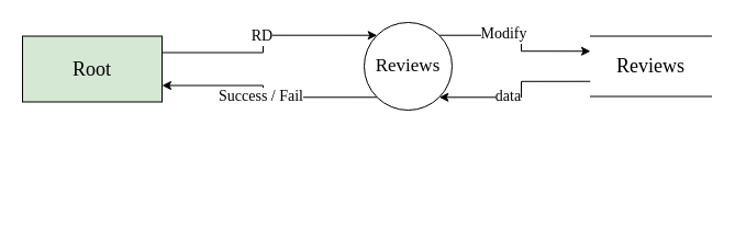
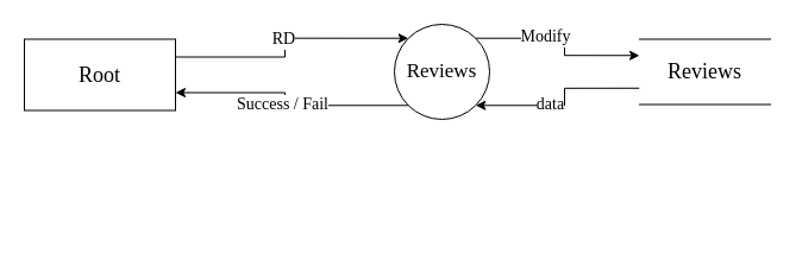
  <mxCell id="0" />
  <mxCell id="1" parent="0" />
  <mxCell id="2" value="" style="edgeStyle=orthogonalEdgeStyle;rounded=0;orthogonalLoop=1;jettySize=auto;html=1;fontFamily=Times New Roman;fontSize=16;entryX=0.25;entryY=1;entryDx=0;entryDy=0;exitX=1;exitY=0;exitDx=0;exitDy=0;" parent="1" edge="1"><mxGeometry relative="1" as="geometry"><mxPoint x="577" y="60" as="targetPoint" /></mxGeometry></mxCell>
  <mxCell id="3" style="edgeStyle=orthogonalEdgeStyle;rounded=0;orthogonalLoop=1;jettySize=auto;html=1;exitX=0.75;exitY=1;exitDx=0;exitDy=0;entryX=1;entryY=1;entryDx=0;entryDy=0;fontFamily=Times New Roman;fontSize=16;" parent="1" edge="1"><mxGeometry relative="1" as="geometry"><Array as="points"><mxPoint x="637" y="207" /></Array><mxPoint x="637" y="60" as="sourcePoint" /></mxGeometry></mxCell>
- <mxCell id="4" value="&lt;font style=&quot;font-size: 18px&quot;&gt;Root&lt;/font&gt;" style="rounded=0;whiteSpace=wrap;html=1;fontFamily=Times New Roman;fillColor=#d5e8d4;" parent="1" vertex="1"><mxGeometry x="20" y="32.5" width="127" height="60" as="geometry" /></mxCell>
+ <mxCell id="4" value="&lt;font style=&quot;font-size: 18px&quot;&gt;Root&lt;/font&gt;" style="rounded=0;whiteSpace=wrap;html=1;fontFamily=Times New Roman;" parent="1" vertex="1"><mxGeometry x="20" y="32.5" width="127" height="60" as="geometry" /></mxCell>
  <mxCell id="5" style="edgeStyle=orthogonalEdgeStyle;rounded=0;orthogonalLoop=1;jettySize=auto;html=1;exitX=1;exitY=0;exitDx=0;exitDy=0;entryX=0;entryY=0.25;entryDx=0;entryDy=0;fontSize=17;elbow=vertical;fontFamily=Times New Roman;" parent="1" source="9" target="12" edge="1"><mxGeometry relative="1" as="geometry" /></mxCell>
  <mxCell id="6" value="Modify" style="edgeLabel;html=1;align=center;verticalAlign=middle;resizable=0;points=[];fontSize=14;fontFamily=Times New Roman;" parent="5" connectable="0" vertex="1"><mxGeometry x="-0.239" y="1" relative="1" as="geometry"><mxPoint as="offset" /></mxGeometry></mxCell>
  <mxCell id="7" style="rounded=0;orthogonalLoop=1;jettySize=auto;html=1;exitX=0;exitY=1;exitDx=0;exitDy=0;fontSize=17;startArrow=none;startFill=0;endArrow=classic;endFill=1;entryX=1;entryY=0.75;entryDx=0;entryDy=0;edgeStyle=orthogonalEdgeStyle;fontFamily=Times New Roman;" parent="1" source="9" target="4" edge="1"><mxGeometry relative="1" as="geometry"><mxPoint x="251" y="80" as="targetPoint" /></mxGeometry></mxCell>
  <mxCell id="8" value="Success / Fail" style="edgeLabel;html=1;align=center;verticalAlign=middle;resizable=0;points=[];fontSize=14;fontFamily=Times New Roman;" parent="7" connectable="0" vertex="1"><mxGeometry x="-0.829" y="2" relative="1" as="geometry"><mxPoint x="-88" y="-3" as="offset" /></mxGeometry></mxCell>
  <mxCell id="9" value="&lt;p&gt;&lt;span style=&quot;line-height: 1.1&quot;&gt;&lt;font style=&quot;font-size: 17px&quot;&gt;Reviews&lt;/font&gt;&lt;/span&gt;&lt;/p&gt;" style="ellipse;whiteSpace=wrap;html=1;aspect=fixed;shadow=0;sketch=0;rotation=0;fontFamily=Times New Roman;" parent="1" vertex="1"><mxGeometry x="331" y="20" width="80" height="80" as="geometry" /></mxCell>
  <mxCell id="10" style="edgeStyle=orthogonalEdgeStyle;rounded=0;orthogonalLoop=1;jettySize=auto;html=1;exitX=0;exitY=0.75;exitDx=0;exitDy=0;entryX=1;entryY=1;entryDx=0;entryDy=0;fontSize=17;elbow=vertical;fontFamily=Times New Roman;" parent="1" source="12" target="9" edge="1"><mxGeometry relative="1" as="geometry" /></mxCell>
  <mxCell id="11" value="data" style="edgeLabel;html=1;align=center;verticalAlign=middle;resizable=0;points=[];fontSize=14;fontFamily=Times New Roman;" parent="10" connectable="0" vertex="1"><mxGeometry x="0.12" y="3" relative="1" as="geometry"><mxPoint x="-5" y="-4" as="offset" /></mxGeometry></mxCell>
  <mxCell id="12" value="&lt;font style=&quot;font-size: 18px&quot;&gt;Reviews&lt;/font&gt;" style="shape=partialRectangle;whiteSpace=wrap;html=1;left=0;right=0;fillColor=default;rounded=0;shadow=0;glass=0;sketch=0;fontFamily=Times New Roman;fontSize=16;gradientColor=none;" parent="1" vertex="1"><mxGeometry x="537" y="32.5" width="110" height="55" as="geometry" /></mxCell>
  <mxCell id="13" style="rounded=0;orthogonalLoop=1;jettySize=auto;html=1;entryX=0;entryY=0;entryDx=0;entryDy=0;fontSize=17;startArrow=none;startFill=0;endArrow=classic;endFill=1;exitX=1;exitY=0.25;exitDx=0;exitDy=0;edgeStyle=orthogonalEdgeStyle;fontFamily=Times New Roman;" parent="1" source="4" target="9" edge="1"><mxGeometry relative="1" as="geometry"><mxPoint x="251" y="40" as="sourcePoint" /></mxGeometry></mxCell>
  <mxCell id="14" value="RD" style="edgeLabel;html=1;align=center;verticalAlign=middle;resizable=0;points=[];fontSize=14;fontFamily=Times New Roman;" parent="13" connectable="0" vertex="1"><mxGeometry x="0.845" y="-1" relative="1" as="geometry"><mxPoint x="-89" as="offset" /></mxGeometry></mxCell>
